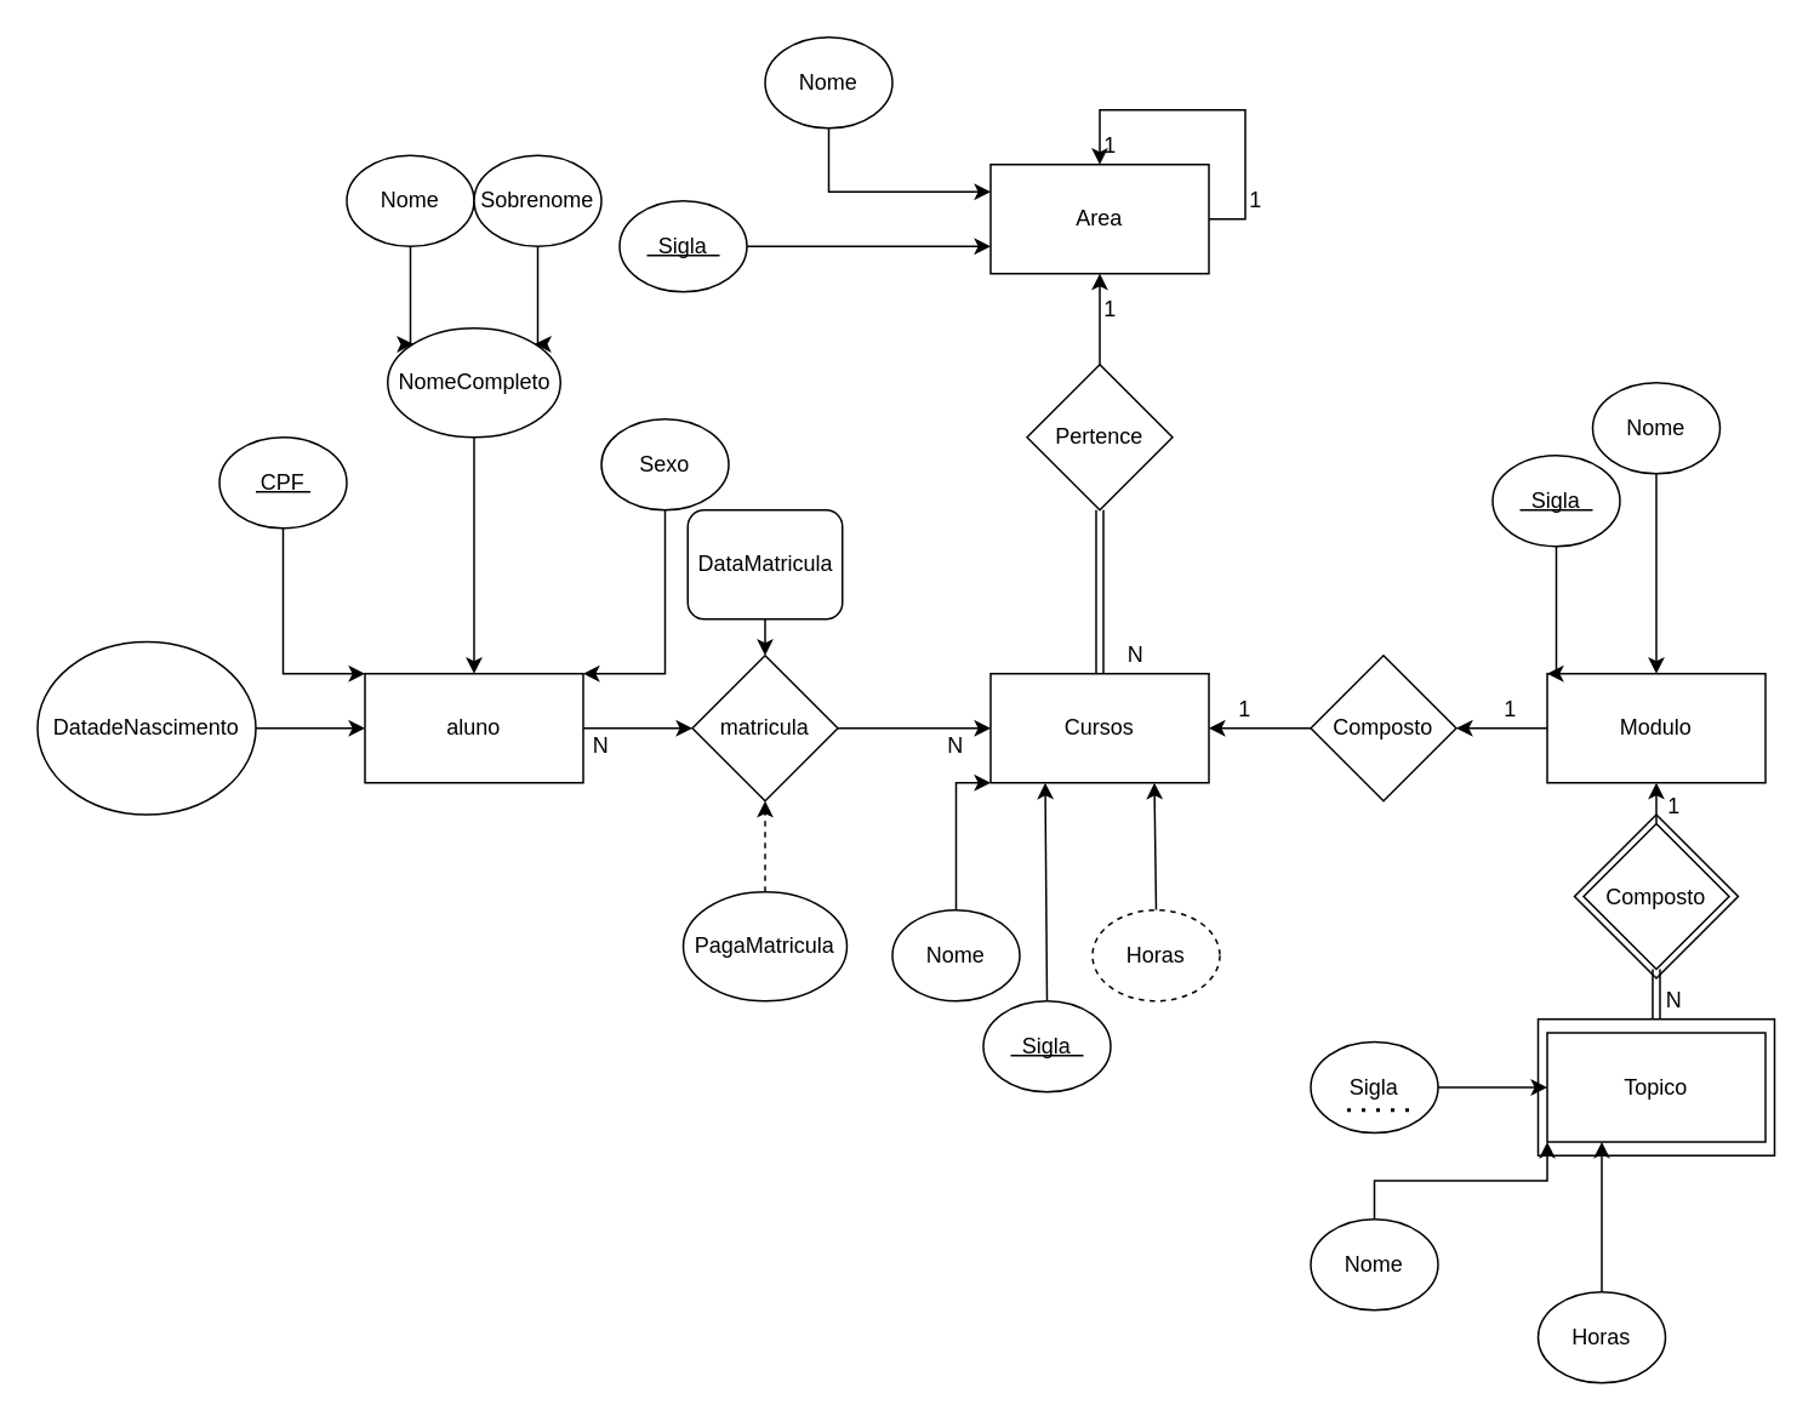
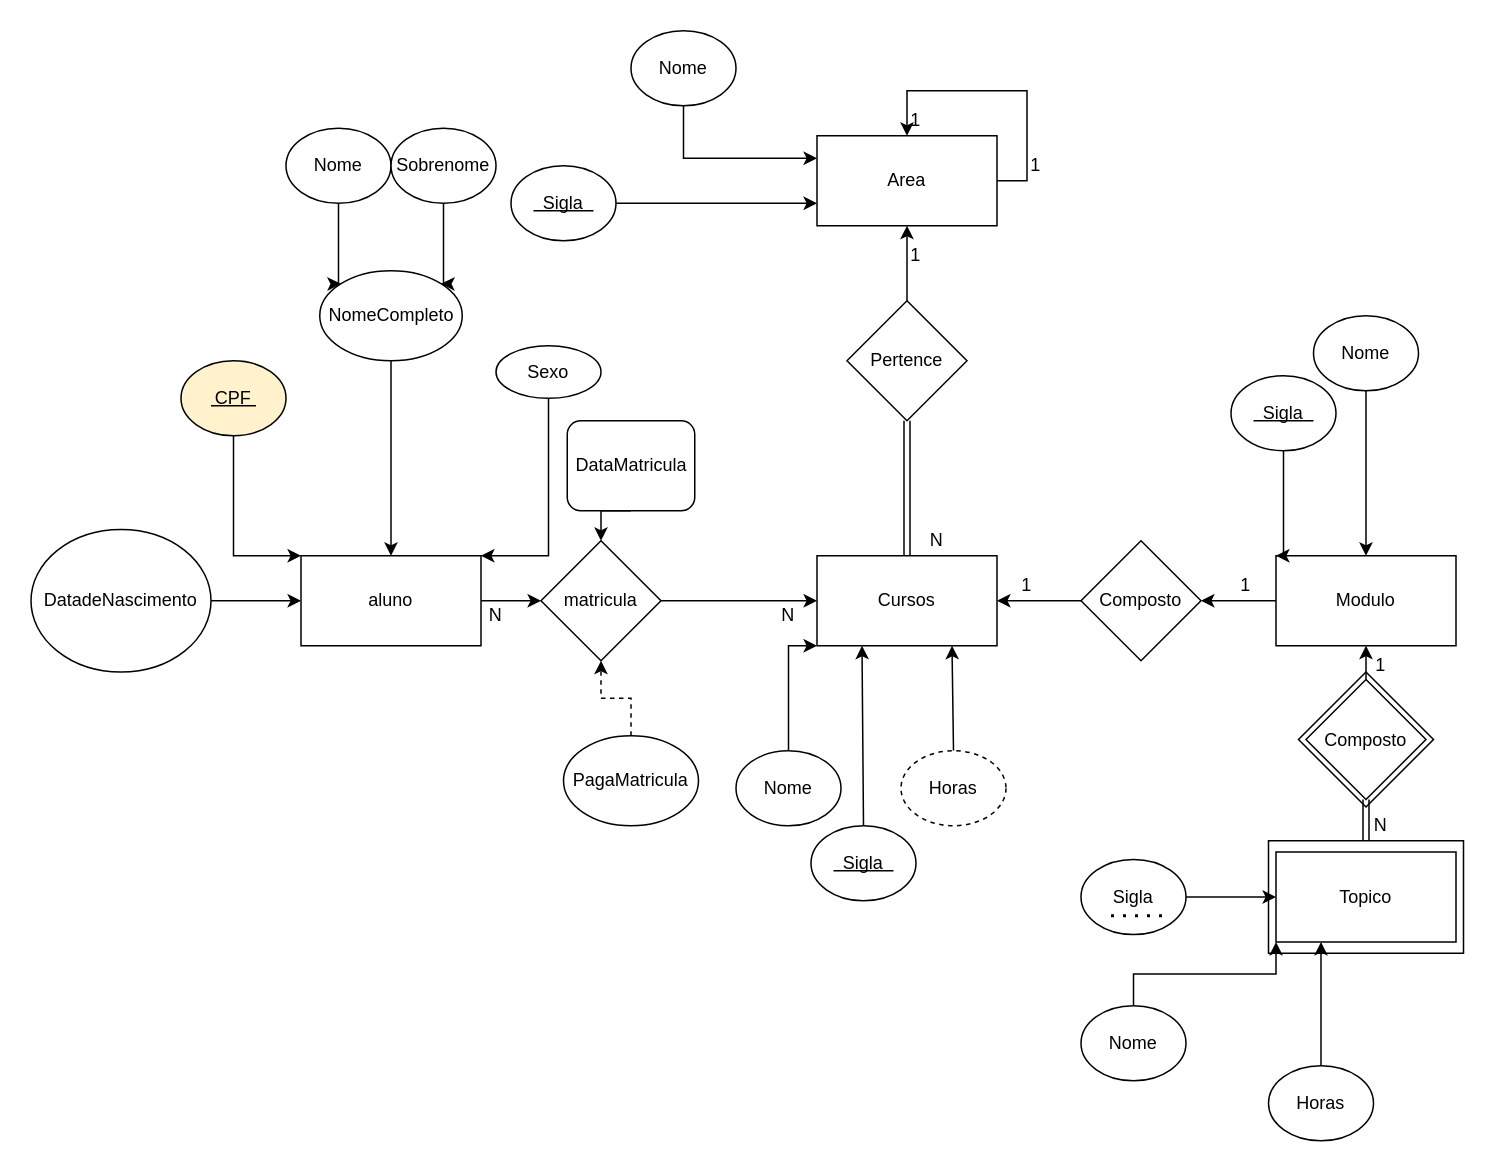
  <mxCell id="0" />
  <mxCell id="1" parent="0" />
  <mxCell id="2" value="Composto" style="rhombus;whiteSpace=wrap;html=1;" parent="1" vertex="1"><mxGeometry x="865" y="447.5" width="90" height="90" as="geometry" /></mxCell>
  <mxCell id="3" style="edgeStyle=orthogonalEdgeStyle;rounded=0;orthogonalLoop=1;jettySize=auto;html=1;exitX=0.5;exitY=0;exitDx=0;exitDy=0;entryX=0.5;entryY=1;entryDx=0;entryDy=0;" parent="1" source="4" target="6" edge="1"><mxGeometry relative="1" as="geometry" /></mxCell>
  <mxCell id="4" value="Pertence" style="rhombus;whiteSpace=wrap;html=1;" parent="1" vertex="1"><mxGeometry x="564" y="200" width="80" height="80" as="geometry" /></mxCell>
  <mxCell id="5" style="edgeStyle=orthogonalEdgeStyle;rounded=0;orthogonalLoop=1;jettySize=auto;html=1;exitX=1;exitY=0.5;exitDx=0;exitDy=0;entryX=0.5;entryY=0;entryDx=0;entryDy=0;" parent="1" source="6" target="6" edge="1"><mxGeometry relative="1" as="geometry"><mxPoint x="610" y="70" as="targetPoint" /><Array as="points"><mxPoint x="684" y="120" /><mxPoint x="684" y="60" /><mxPoint x="604" y="60" /></Array></mxGeometry></mxCell>
  <mxCell id="6" value="Area&lt;br&gt;" style="rounded=0;whiteSpace=wrap;html=1;" parent="1" vertex="1"><mxGeometry x="544" y="90" width="120" height="60" as="geometry" /></mxCell>
  <mxCell id="7" value="1&lt;br&gt;" style="text;html=1;strokeColor=none;fillColor=none;align=center;verticalAlign=middle;whiteSpace=wrap;rounded=0;" parent="1" vertex="1"><mxGeometry x="670" y="100" width="40" height="20" as="geometry" /></mxCell>
  <mxCell id="8" value="1" style="text;html=1;strokeColor=none;fillColor=none;align=center;verticalAlign=middle;whiteSpace=wrap;rounded=0;" parent="1" vertex="1"><mxGeometry x="590" y="70" width="40" height="20" as="geometry" /></mxCell>
  <mxCell id="9" value="N" style="text;html=1;strokeColor=none;fillColor=none;align=center;verticalAlign=middle;whiteSpace=wrap;rounded=0;" parent="1" vertex="1"><mxGeometry x="604" y="350" width="40" height="20" as="geometry" /></mxCell>
  <mxCell id="10" value="1" style="text;html=1;strokeColor=none;fillColor=none;align=center;verticalAlign=middle;whiteSpace=wrap;rounded=0;" parent="1" vertex="1"><mxGeometry x="590" y="160" width="40" height="20" as="geometry" /></mxCell>
  <mxCell id="11" style="edgeStyle=orthogonalEdgeStyle;rounded=0;orthogonalLoop=1;jettySize=auto;html=1;exitX=0.5;exitY=1;exitDx=0;exitDy=0;entryX=0;entryY=0.25;entryDx=0;entryDy=0;" parent="1" source="12" target="6" edge="1"><mxGeometry relative="1" as="geometry" /></mxCell>
  <mxCell id="12" value="Nome" style="ellipse;whiteSpace=wrap;html=1;" parent="1" vertex="1"><mxGeometry x="420" y="20" width="70" height="50" as="geometry" /></mxCell>
  <mxCell id="13" style="edgeStyle=orthogonalEdgeStyle;rounded=0;orthogonalLoop=1;jettySize=auto;html=1;exitX=1;exitY=0.5;exitDx=0;exitDy=0;entryX=0;entryY=0.75;entryDx=0;entryDy=0;" parent="1" source="14" target="6" edge="1"><mxGeometry relative="1" as="geometry" /></mxCell>
  <mxCell id="14" value="Sigla" style="ellipse;whiteSpace=wrap;html=1;" parent="1" vertex="1"><mxGeometry x="340" y="110" width="70" height="50" as="geometry" /></mxCell>
  <mxCell id="15" value="" style="endArrow=none;html=1;" parent="1" edge="1"><mxGeometry width="50" height="50" relative="1" as="geometry"><mxPoint x="355" y="140" as="sourcePoint" /><mxPoint x="395" y="140" as="targetPoint" /><Array as="points"><mxPoint x="355" y="140" /><mxPoint x="375" y="140" /><mxPoint x="385" y="140" /></Array></mxGeometry></mxCell>
  <mxCell id="16" style="edgeStyle=orthogonalEdgeStyle;rounded=0;orthogonalLoop=1;jettySize=auto;html=1;exitX=0.5;exitY=0;exitDx=0;exitDy=0;entryX=0;entryY=1;entryDx=0;entryDy=0;" parent="1" source="17" target="24" edge="1"><mxGeometry relative="1" as="geometry"><Array as="points"><mxPoint x="525" y="430" /></Array></mxGeometry></mxCell>
  <mxCell id="17" value="Nome" style="ellipse;whiteSpace=wrap;html=1;" parent="1" vertex="1"><mxGeometry x="490" y="500" width="70" height="50" as="geometry" /></mxCell>
  <mxCell id="18" style="edgeStyle=orthogonalEdgeStyle;rounded=0;orthogonalLoop=1;jettySize=auto;html=1;exitX=0.5;exitY=0;exitDx=0;exitDy=0;entryX=0.25;entryY=1;entryDx=0;entryDy=0;" parent="1" source="19" target="24" edge="1"><mxGeometry relative="1" as="geometry"><Array as="points"><mxPoint x="575" y="430" /></Array></mxGeometry></mxCell>
  <mxCell id="19" value="Sigla" style="ellipse;whiteSpace=wrap;html=1;" parent="1" vertex="1"><mxGeometry x="540" y="550" width="70" height="50" as="geometry" /></mxCell>
  <mxCell id="20" value="" style="endArrow=none;html=1;" parent="1" edge="1"><mxGeometry width="50" height="50" relative="1" as="geometry"><mxPoint x="555" y="580" as="sourcePoint" /><mxPoint x="595" y="580" as="targetPoint" /></mxGeometry></mxCell>
  <mxCell id="21" style="edgeStyle=orthogonalEdgeStyle;rounded=0;orthogonalLoop=1;jettySize=auto;html=1;exitX=1;exitY=0.5;exitDx=0;exitDy=0;entryX=0;entryY=0.5;entryDx=0;entryDy=0;" parent="1" source="22" target="24" edge="1"><mxGeometry relative="1" as="geometry" /></mxCell>
- <mxCell id="22" value="matricula&lt;br&gt;" style="rhombus;whiteSpace=wrap;html=1;" parent="1" vertex="1"><mxGeometry x="380" y="360" width="80" height="80" as="geometry" /></mxCell>
+ <mxCell id="22" value="matricula&lt;br&gt;" style="rhombus;whiteSpace=wrap;html=1;" parent="1" vertex="1"><mxGeometry x="360" y="360" width="80" height="80" as="geometry" /></mxCell>
  <mxCell id="23" style="edgeStyle=orthogonalEdgeStyle;rounded=0;orthogonalLoop=1;jettySize=auto;html=1;exitX=0.5;exitY=0;exitDx=0;exitDy=0;entryX=0.5;entryY=1;entryDx=0;entryDy=0;shape=link;" parent="1" source="24" target="4" edge="1"><mxGeometry relative="1" as="geometry" /></mxCell>
  <mxCell id="24" value="Cursos" style="rounded=0;whiteSpace=wrap;html=1;" parent="1" vertex="1"><mxGeometry x="544" y="370" width="120" height="60" as="geometry" /></mxCell>
  <mxCell id="25" style="edgeStyle=orthogonalEdgeStyle;rounded=0;orthogonalLoop=1;jettySize=auto;html=1;exitX=1;exitY=0.5;exitDx=0;exitDy=0;entryX=0;entryY=0.5;entryDx=0;entryDy=0;" parent="1" source="26" target="22" edge="1"><mxGeometry relative="1" as="geometry" /></mxCell>
  <mxCell id="26" value="aluno" style="rounded=0;whiteSpace=wrap;html=1;" parent="1" vertex="1"><mxGeometry x="200" y="370" width="120" height="60" as="geometry" /></mxCell>
  <mxCell id="27" style="edgeStyle=orthogonalEdgeStyle;rounded=0;orthogonalLoop=1;jettySize=auto;html=1;exitX=0.5;exitY=1;exitDx=0;exitDy=0;entryX=0;entryY=0;entryDx=0;entryDy=0;" parent="1" source="28" target="26" edge="1"><mxGeometry relative="1" as="geometry"><Array as="points"><mxPoint x="155" y="370" /></Array></mxGeometry></mxCell>
- <mxCell id="28" value="CPF" style="ellipse;whiteSpace=wrap;html=1;" parent="1" vertex="1"><mxGeometry x="120" y="240" width="70" height="50" as="geometry" /></mxCell>
+ <mxCell id="28" value="CPF" style="ellipse;whiteSpace=wrap;html=1;fillColor=#fff2cc;" parent="1" vertex="1"><mxGeometry x="120" y="240" width="70" height="50" as="geometry" /></mxCell>
  <mxCell id="29" value="" style="endArrow=none;html=1;" parent="1" edge="1"><mxGeometry width="50" height="50" relative="1" as="geometry"><mxPoint x="140" y="270" as="sourcePoint" /><mxPoint x="170" y="270" as="targetPoint" /><Array as="points" /></mxGeometry></mxCell>
  <mxCell id="30" style="edgeStyle=orthogonalEdgeStyle;rounded=0;orthogonalLoop=1;jettySize=auto;html=1;exitX=0.5;exitY=1;exitDx=0;exitDy=0;" parent="1" source="31" target="26" edge="1"><mxGeometry relative="1" as="geometry" /></mxCell>
  <mxCell id="31" value="NomeCompleto" style="ellipse;whiteSpace=wrap;html=1;" parent="1" vertex="1"><mxGeometry x="212.5" y="180" width="95" height="60" as="geometry" /></mxCell>
  <mxCell id="32" style="edgeStyle=orthogonalEdgeStyle;rounded=0;orthogonalLoop=1;jettySize=auto;html=1;exitX=0.5;exitY=1;exitDx=0;exitDy=0;entryX=0;entryY=0;entryDx=0;entryDy=0;" parent="1" source="33" target="31" edge="1"><mxGeometry relative="1" as="geometry"><Array as="points"><mxPoint x="225" y="189" /></Array></mxGeometry></mxCell>
  <mxCell id="33" value="Nome" style="ellipse;whiteSpace=wrap;html=1;" parent="1" vertex="1"><mxGeometry y="85" width="70" height="50" as="geometry" x="190" /></mxCell>
  <mxCell id="34" style="edgeStyle=orthogonalEdgeStyle;rounded=0;orthogonalLoop=1;jettySize=auto;html=1;exitX=0.5;exitY=1;exitDx=0;exitDy=0;entryX=1;entryY=0;entryDx=0;entryDy=0;" parent="1" source="35" target="31" edge="1"><mxGeometry relative="1" as="geometry"><Array as="points"><mxPoint x="295" y="189" /></Array></mxGeometry></mxCell>
  <mxCell id="35" value="Sobrenome" style="ellipse;whiteSpace=wrap;html=1;" parent="1" vertex="1"><mxGeometry x="260" y="85" width="70" height="50" as="geometry" /></mxCell>
  <mxCell id="36" style="edgeStyle=orthogonalEdgeStyle;rounded=0;orthogonalLoop=1;jettySize=auto;html=1;exitX=0.5;exitY=1;exitDx=0;exitDy=0;entryX=1;entryY=0;entryDx=0;entryDy=0;" parent="1" source="37" target="26" edge="1"><mxGeometry relative="1" as="geometry"><Array as="points"><mxPoint x="365" y="370" /></Array></mxGeometry></mxCell>
- <mxCell id="37" value="Sexo" style="ellipse;whiteSpace=wrap;html=1;" parent="1" vertex="1"><mxGeometry x="330" y="230" width="70" height="50" as="geometry" /></mxCell>
+ <mxCell id="37" value="Sexo" style="ellipse;whiteSpace=wrap;html=1;" parent="1" vertex="1"><mxGeometry x="330" y="230" width="70" height="35" as="geometry" /></mxCell>
  <mxCell id="38" style="edgeStyle=orthogonalEdgeStyle;rounded=0;orthogonalLoop=1;jettySize=auto;html=1;exitX=1;exitY=0.5;exitDx=0;exitDy=0;entryX=0;entryY=0.5;entryDx=0;entryDy=0;" parent="1" source="39" target="26" edge="1"><mxGeometry relative="1" as="geometry" /></mxCell>
  <mxCell id="39" value="DatadeNascimento" style="ellipse;whiteSpace=wrap;html=1;" parent="1" vertex="1"><mxGeometry x="20" y="352.5" width="120" height="95" as="geometry" /></mxCell>
  <mxCell id="40" value="N" style="text;html=1;strokeColor=none;fillColor=none;align=center;verticalAlign=middle;whiteSpace=wrap;rounded=0;" parent="1" vertex="1"><mxGeometry x="310" y="400" width="40" height="20" as="geometry" /></mxCell>
  <mxCell id="41" value="N" style="text;html=1;strokeColor=none;fillColor=none;align=center;verticalAlign=middle;whiteSpace=wrap;rounded=0;" parent="1" vertex="1"><mxGeometry x="505" y="400" width="40" height="20" as="geometry" /></mxCell>
  <mxCell id="42" style="edgeStyle=orthogonalEdgeStyle;rounded=0;orthogonalLoop=1;jettySize=auto;html=1;exitX=0.5;exitY=1;exitDx=0;exitDy=0;entryX=0.5;entryY=0;entryDx=0;entryDy=0;" parent="1" source="43" target="22" edge="1"><mxGeometry relative="1" as="geometry" /></mxCell>
  <mxCell id="43" value="DataMatricula" style="whiteSpace=wrap;html=1;rounded=1;" parent="1" vertex="1"><mxGeometry x="377.5" y="280" width="85" height="60" as="geometry" /></mxCell>
  <mxCell id="44" style="edgeStyle=orthogonalEdgeStyle;rounded=0;orthogonalLoop=1;jettySize=auto;html=1;exitX=0.5;exitY=0;exitDx=0;exitDy=0;entryX=0.5;entryY=1;entryDx=0;entryDy=0;dashed=1;" parent="1" source="45" target="22" edge="1"><mxGeometry relative="1" as="geometry" /></mxCell>
  <mxCell id="45" value="PagaMatricula" style="ellipse;whiteSpace=wrap;html=1;" parent="1" vertex="1"><mxGeometry x="375" y="490" width="90" height="60" as="geometry" /></mxCell>
  <mxCell id="46" style="edgeStyle=orthogonalEdgeStyle;rounded=0;orthogonalLoop=1;jettySize=auto;html=1;exitX=0;exitY=0.5;exitDx=0;exitDy=0;entryX=1;entryY=0.5;entryDx=0;entryDy=0;" parent="1" source="47" target="49" edge="1"><mxGeometry relative="1" as="geometry" /></mxCell>
  <mxCell id="47" value="Modulo" style="rounded=0;whiteSpace=wrap;html=1;" parent="1" vertex="1"><mxGeometry x="850" y="370" width="120" height="60" as="geometry" /></mxCell>
  <mxCell id="48" style="edgeStyle=orthogonalEdgeStyle;rounded=0;orthogonalLoop=1;jettySize=auto;html=1;exitX=0;exitY=0.5;exitDx=0;exitDy=0;entryX=1;entryY=0.5;entryDx=0;entryDy=0;" parent="1" source="49" target="24" edge="1"><mxGeometry relative="1" as="geometry" /></mxCell>
  <mxCell id="49" value="Composto" style="rhombus;whiteSpace=wrap;html=1;" parent="1" vertex="1"><mxGeometry x="720" y="360" width="80" height="80" as="geometry" /></mxCell>
  <mxCell id="50" value="1" style="text;html=1;strokeColor=none;fillColor=none;align=center;verticalAlign=middle;whiteSpace=wrap;rounded=0;" parent="1" vertex="1"><mxGeometry x="810" y="380" width="40" height="20" as="geometry" /></mxCell>
  <mxCell id="51" value="1" style="text;html=1;strokeColor=none;fillColor=none;align=center;verticalAlign=middle;whiteSpace=wrap;rounded=0;" parent="1" vertex="1"><mxGeometry x="664" y="380" width="40" height="20" as="geometry" /></mxCell>
  <mxCell id="52" style="edgeStyle=orthogonalEdgeStyle;rounded=0;orthogonalLoop=1;jettySize=auto;html=1;exitX=0.5;exitY=1;exitDx=0;exitDy=0;entryX=0;entryY=0;entryDx=0;entryDy=0;" parent="1" source="53" target="47" edge="1"><mxGeometry relative="1" as="geometry"><Array as="points"><mxPoint x="855" y="370" /></Array></mxGeometry></mxCell>
  <mxCell id="53" value="Sigla" style="ellipse;whiteSpace=wrap;html=1;" parent="1" vertex="1"><mxGeometry x="820" y="250" width="70" height="50" as="geometry" /></mxCell>
  <mxCell id="54" value="" style="endArrow=none;html=1;" parent="1" edge="1"><mxGeometry width="50" height="50" relative="1" as="geometry"><mxPoint x="835" y="280" as="sourcePoint" /><mxPoint x="875" y="280" as="targetPoint" /><Array as="points"><mxPoint x="855" y="280" /><mxPoint x="865" y="280" /></Array></mxGeometry></mxCell>
  <mxCell id="55" style="edgeStyle=orthogonalEdgeStyle;rounded=0;orthogonalLoop=1;jettySize=auto;html=1;exitX=0.5;exitY=1;exitDx=0;exitDy=0;entryX=0.5;entryY=0;entryDx=0;entryDy=0;" parent="1" source="56" target="47" edge="1"><mxGeometry relative="1" as="geometry" /></mxCell>
  <mxCell id="56" value="Nome" style="ellipse;whiteSpace=wrap;html=1;" parent="1" vertex="1"><mxGeometry x="875" y="210" width="70" height="50" as="geometry" /></mxCell>
  <mxCell id="57" style="edgeStyle=orthogonalEdgeStyle;rounded=0;orthogonalLoop=1;jettySize=auto;html=1;exitX=0.5;exitY=0;exitDx=0;exitDy=0;entryX=0.5;entryY=1;entryDx=0;entryDy=0;" parent="1" source="58" target="47" edge="1"><mxGeometry relative="1" as="geometry" /></mxCell>
  <mxCell id="58" value="Composto" style="rhombus;whiteSpace=wrap;html=1;" parent="1" vertex="1"><mxGeometry x="870" y="452.5" width="80" height="80" as="geometry" /></mxCell>
  <mxCell id="59" style="edgeStyle=orthogonalEdgeStyle;rounded=0;orthogonalLoop=1;jettySize=auto;html=1;exitX=0.5;exitY=0;exitDx=0;exitDy=0;entryX=0.5;entryY=1;entryDx=0;entryDy=0;shape=link;" parent="1" source="60" target="58" edge="1"><mxGeometry relative="1" as="geometry" /></mxCell>
  <mxCell id="60" value="Topico" style="rounded=0;whiteSpace=wrap;html=1;" parent="1" vertex="1"><mxGeometry x="845" y="560" width="130" height="75" as="geometry" /></mxCell>
  <mxCell id="61" value="Topico" style="rounded=0;whiteSpace=wrap;html=1;" parent="1" vertex="1"><mxGeometry x="850" y="567.5" width="120" height="60" as="geometry" /></mxCell>
  <mxCell id="62" value="1" style="text;html=1;strokeColor=none;fillColor=none;align=center;verticalAlign=middle;whiteSpace=wrap;rounded=0;" parent="1" vertex="1"><mxGeometry x="900" y="432.5" width="40" height="20" as="geometry" /></mxCell>
  <mxCell id="63" value="N" style="text;html=1;strokeColor=none;fillColor=none;align=center;verticalAlign=middle;whiteSpace=wrap;rounded=0;" parent="1" vertex="1"><mxGeometry x="900" y="540" width="40" height="20" as="geometry" /></mxCell>
  <mxCell id="64" style="edgeStyle=orthogonalEdgeStyle;rounded=0;orthogonalLoop=1;jettySize=auto;html=1;exitX=1;exitY=0.5;exitDx=0;exitDy=0;entryX=0;entryY=0.5;entryDx=0;entryDy=0;" parent="1" source="65" target="61" edge="1"><mxGeometry relative="1" as="geometry" /></mxCell>
  <mxCell id="65" value="Sigla" style="ellipse;whiteSpace=wrap;html=1;" parent="1" vertex="1"><mxGeometry x="720" y="572.5" width="70" height="50" as="geometry" /></mxCell>
  <mxCell id="66" value="" style="endArrow=none;dashed=1;html=1;dashPattern=1 3;strokeWidth=2;" parent="1" edge="1"><mxGeometry width="50" height="50" relative="1" as="geometry"><mxPoint x="740" y="610" as="sourcePoint" /><mxPoint x="780" y="610" as="targetPoint" /><Array as="points"><mxPoint x="760" y="610" /></Array></mxGeometry></mxCell>
  <mxCell id="67" style="edgeStyle=orthogonalEdgeStyle;rounded=0;orthogonalLoop=1;jettySize=auto;html=1;exitX=0.5;exitY=0;exitDx=0;exitDy=0;entryX=0;entryY=1;entryDx=0;entryDy=0;" parent="1" source="68" target="61" edge="1"><mxGeometry relative="1" as="geometry" /></mxCell>
  <mxCell id="68" value="Nome" style="ellipse;whiteSpace=wrap;html=1;" parent="1" vertex="1"><mxGeometry x="720" y="670" width="70" height="50" as="geometry" /></mxCell>
  <mxCell id="69" style="edgeStyle=orthogonalEdgeStyle;rounded=0;orthogonalLoop=1;jettySize=auto;html=1;exitX=0.5;exitY=0;exitDx=0;exitDy=0;entryX=0.25;entryY=1;entryDx=0;entryDy=0;" parent="1" source="70" target="61" edge="1"><mxGeometry relative="1" as="geometry" /></mxCell>
  <mxCell id="70" value="Horas" style="ellipse;whiteSpace=wrap;html=1;" parent="1" vertex="1"><mxGeometry x="845" y="710" width="70" height="50" as="geometry" /></mxCell>
  <mxCell id="71" style="edgeStyle=orthogonalEdgeStyle;rounded=0;orthogonalLoop=1;jettySize=auto;html=1;exitX=0.5;exitY=0;exitDx=0;exitDy=0;entryX=0.75;entryY=1;entryDx=0;entryDy=0;" parent="1" source="72" target="24" edge="1"><mxGeometry relative="1" as="geometry"><Array as="points"><mxPoint x="635" y="430" /></Array></mxGeometry></mxCell>
  <mxCell id="72" value="Horas" style="ellipse;whiteSpace=wrap;html=1;strokeWidth=1;dashed=1;" parent="1" vertex="1"><mxGeometry x="600" y="500" width="70" height="50" as="geometry" /></mxCell>
